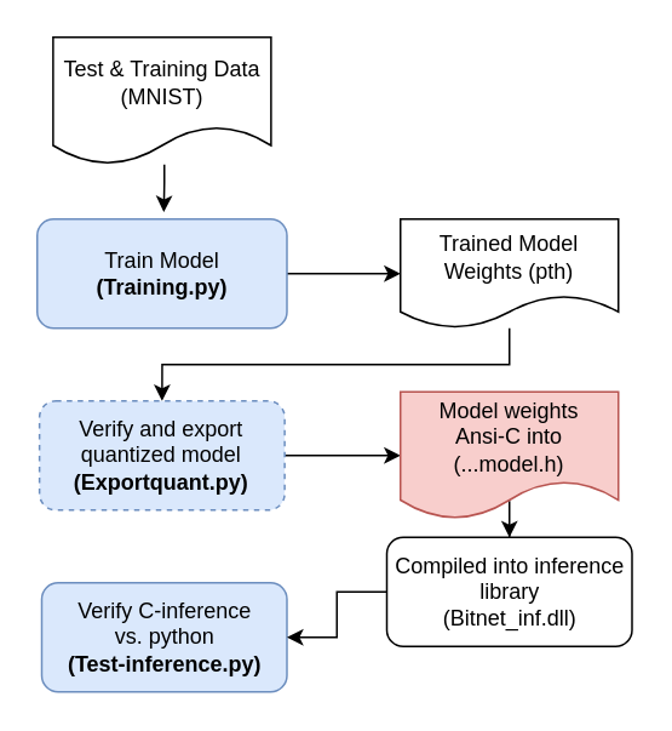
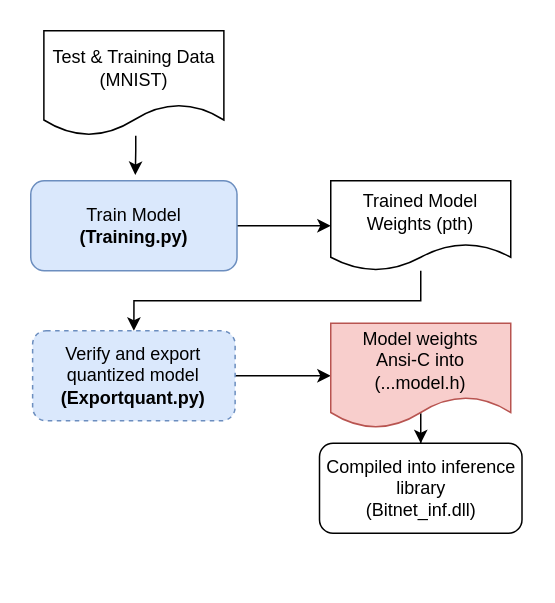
  <mxCell id="0" />
  <mxCell id="1" parent="0" />
  <mxCell id="2" style="edgeStyle=orthogonalEdgeStyle;rounded=0;orthogonalLoop=1;jettySize=auto;html=1;exitX=1;exitY=0.5;exitDx=0;exitDy=0;entryX=0;entryY=0.5;entryDx=0;entryDy=0;" edge="1" parent="1" source="3" target="7"><mxGeometry relative="1" as="geometry" /></mxCell>
  <mxCell id="3" value="Train Model&lt;div&gt;&lt;b&gt;(Training.py)&lt;/b&gt;&lt;/div&gt;" style="rounded=1;whiteSpace=wrap;html=1;fillColor=#dae8fc;strokeColor=#6c8ebf;" vertex="1" parent="1"><mxGeometry x="20" y="120" width="137.5" height="60" as="geometry" /></mxCell>
  <mxCell id="4" style="edgeStyle=orthogonalEdgeStyle;rounded=0;orthogonalLoop=1;jettySize=auto;html=1;entryX=0.507;entryY=-0.063;entryDx=0;entryDy=0;entryPerimeter=0;" edge="1" parent="1" source="5" target="3"><mxGeometry relative="1" as="geometry"><Array as="points"><mxPoint x="90" y="100" /><mxPoint x="90" y="100" /></Array></mxGeometry></mxCell>
  <mxCell id="5" value="Test &amp;amp; Training Data&lt;br&gt;(MNIST)" style="shape=document;whiteSpace=wrap;html=1;boundedLbl=1;" vertex="1" parent="1"><mxGeometry x="28.75" y="20" width="120" height="70" as="geometry" /></mxCell>
  <mxCell id="6" style="edgeStyle=orthogonalEdgeStyle;rounded=0;orthogonalLoop=1;jettySize=auto;html=1;entryX=0.5;entryY=0;entryDx=0;entryDy=0;" edge="1" parent="1" target="9"><mxGeometry relative="1" as="geometry"><mxPoint x="280" y="180" as="sourcePoint" /><Array as="points"><mxPoint x="280" y="200" /><mxPoint x="89" y="200" /></Array></mxGeometry></mxCell>
  <mxCell id="7" value="Trained Model Weights (pth)" style="shape=document;whiteSpace=wrap;html=1;boundedLbl=1;" vertex="1" parent="1"><mxGeometry x="220" y="120" width="120" height="60" as="geometry" /></mxCell>
  <mxCell id="8" style="edgeStyle=orthogonalEdgeStyle;rounded=0;orthogonalLoop=1;jettySize=auto;html=1;exitX=1;exitY=0.5;exitDx=0;exitDy=0;entryX=0;entryY=0.5;entryDx=0;entryDy=0;" edge="1" parent="1" source="9" target="12"><mxGeometry relative="1" as="geometry" /></mxCell>
  <mxCell id="9" value="Verify and export quantized model&lt;div&gt;&lt;b&gt;(Exportquant.py)&lt;/b&gt;&lt;/div&gt;" style="rounded=1;whiteSpace=wrap;html=1;fillColor=#dae8fc;strokeColor=#6c8ebf;dashed=1;" vertex="1" parent="1"><mxGeometry x="21.25" y="220" width="135" height="60" as="geometry" /></mxCell>
- <mxCell id="10" value="Verify C-inference &lt;br&gt;vs. python&lt;div&gt;&lt;b&gt;(Test-inference.py)&lt;/b&gt;&lt;/div&gt;" style="rounded=1;whiteSpace=wrap;html=1;fillColor=#dae8fc;strokeColor=#6c8ebf;" vertex="1" parent="1"><mxGeometry x="22.5" y="320" width="135" height="60" as="geometry" /></mxCell>
  <mxCell id="11" style="edgeStyle=orthogonalEdgeStyle;rounded=0;orthogonalLoop=1;jettySize=auto;html=1;entryX=0.5;entryY=0;entryDx=0;entryDy=0;" edge="1" parent="1" source="12" target="14"><mxGeometry relative="1" as="geometry" /></mxCell>
  <mxCell id="12" value="&lt;div&gt;Model weights&lt;/div&gt;&lt;div&gt;Ansi-C into&lt;/div&gt;(...model.h)" style="shape=document;whiteSpace=wrap;html=1;boundedLbl=1;fillColor=#f8cecc;strokeColor=#b85450;" vertex="1" parent="1"><mxGeometry x="220" y="215" width="120" height="70" as="geometry" /></mxCell>
- <mxCell id="13" style="edgeStyle=orthogonalEdgeStyle;rounded=0;orthogonalLoop=1;jettySize=auto;html=1;exitX=0;exitY=0.5;exitDx=0;exitDy=0;" edge="1" parent="1" source="14" target="10"><mxGeometry relative="1" as="geometry" /></mxCell>
  <mxCell id="14" value="Compiled into inference library&lt;br&gt;(Bitnet_inf.dll)" style="rounded=1;whiteSpace=wrap;html=1;" vertex="1" parent="1"><mxGeometry x="212.5" y="295" width="135" height="60" as="geometry" /></mxCell>
